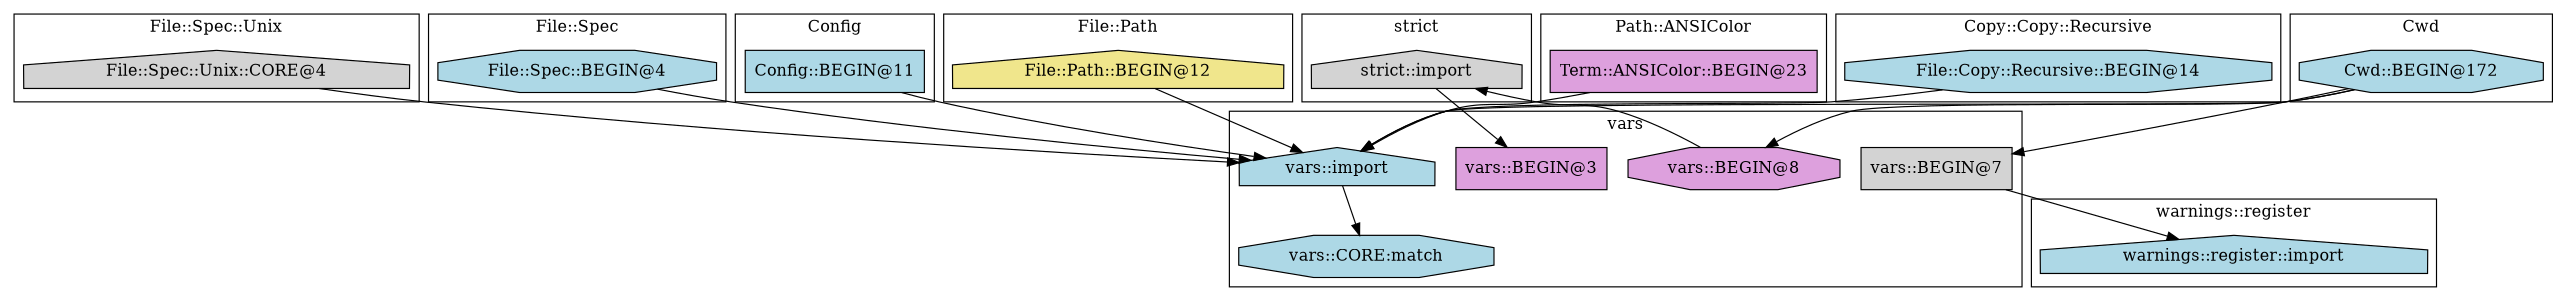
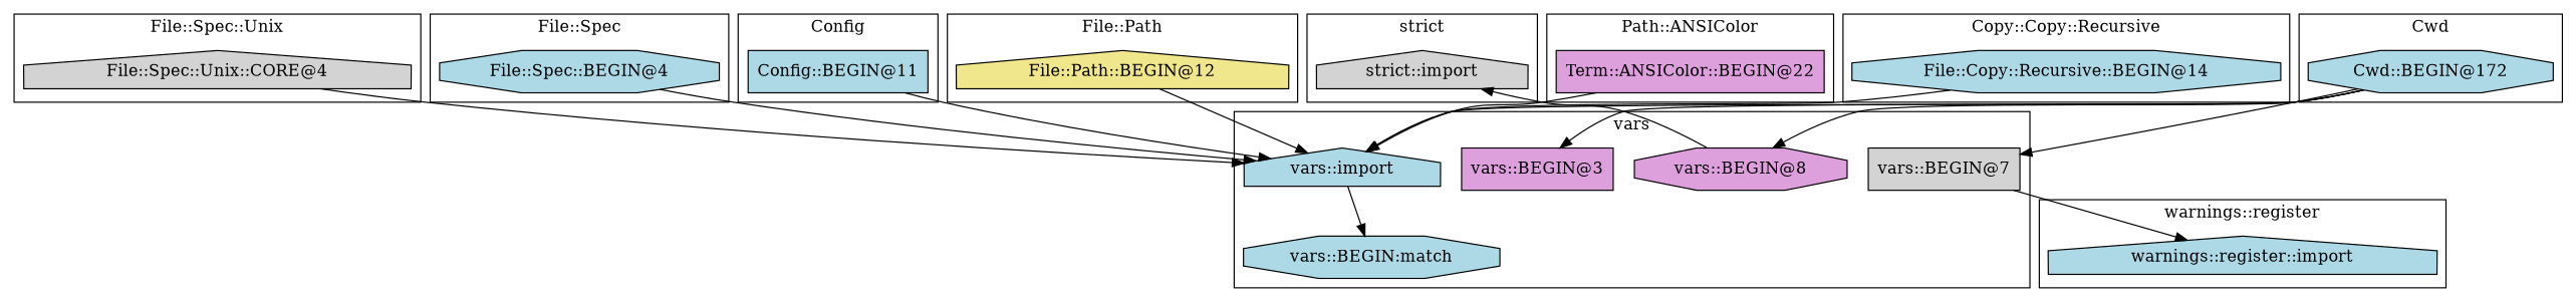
  digraph {
    node [fillcolor=lightblue shape=house style=filled]
    n1 [fillcolor=lightgrey label="File::Spec::Unix::CORE@4"]
    "File::Spec::BEGIN@4" [shape=octagon]
    "Config::BEGIN@11" [shape=box]
    n4 [fillcolor=khaki label="File::Path::BEGIN@12"]
    "strict::import" [fillcolor=lightgrey]
-   "Term::ANSIColor::BEGIN@23" [fillcolor=plum shape=box]
+   "Term::ANSIColor::BEGIN@23" [fillcolor=plum shape=box label="Term::ANSIColor::BEGIN@22"]
    "vars::BEGIN@3" [fillcolor=plum shape=box]
    "vars::BEGIN@8" [fillcolor=plum shape=octagon]
    "vars::import"
-   "vars::CORE:match" [shape=octagon]
+   "vars::CORE:match" [shape=octagon label="vars::BEGIN:match"]
    "vars::BEGIN@7" [fillcolor=lightgrey shape=box]
    "warnings::register::import"
    "File::Copy::Recursive::BEGIN@14" [shape=octagon]
    "Cwd::BEGIN@172" [shape=octagon]
    subgraph cluster_1 {
      label="File::Spec::Unix"
      n1
    }
    subgraph cluster_2 {
      label="File::Spec"
      "File::Spec::BEGIN@4"
    }
    subgraph cluster_3 {
      label=Config
      "Config::BEGIN@11"
    }
    subgraph cluster_4 {
      label="File::Path"
      n4
    }
    subgraph cluster_5 {
      label="strict"
      "strict::import"
    }
    subgraph cluster_6 {
      label="Path::ANSIColor"
      "Term::ANSIColor::BEGIN@23"
    }
    subgraph cluster_7 {
      label=vars
      "vars::BEGIN@3"
      "vars::BEGIN@8"
      "vars::import"
      "vars::CORE:match"
      "vars::BEGIN@7"
    }
    subgraph cluster_8 {
      label="warnings::register"
      "warnings::register::import"
    }
    subgraph cluster_9 {
      label="Copy::Copy::Recursive"
      "File::Copy::Recursive::BEGIN@14"
    }
    subgraph cluster_10 {
      label=Cwd
      "Cwd::BEGIN@172"
    }
    n1 -> "vars::import"
    "File::Spec::BEGIN@4" -> "vars::import"
    "Config::BEGIN@11" -> "vars::import"
    n4 -> "vars::import"
    "Term::ANSIColor::BEGIN@23" -> "vars::import"
    "vars::BEGIN@8" -> "strict::import"
    "vars::import" -> "vars::CORE:match"
    "vars::BEGIN@7" -> "warnings::register::import"
    "File::Copy::Recursive::BEGIN@14" -> "vars::import"
-   "strict::import" -> "vars::BEGIN@3"
+   "Cwd::BEGIN@172" -> "vars::BEGIN@3"
    "Cwd::BEGIN@172" -> "vars::BEGIN@8"
    "Cwd::BEGIN@172" -> "vars::import"
    "Cwd::BEGIN@172" -> "vars::BEGIN@7"
  }
